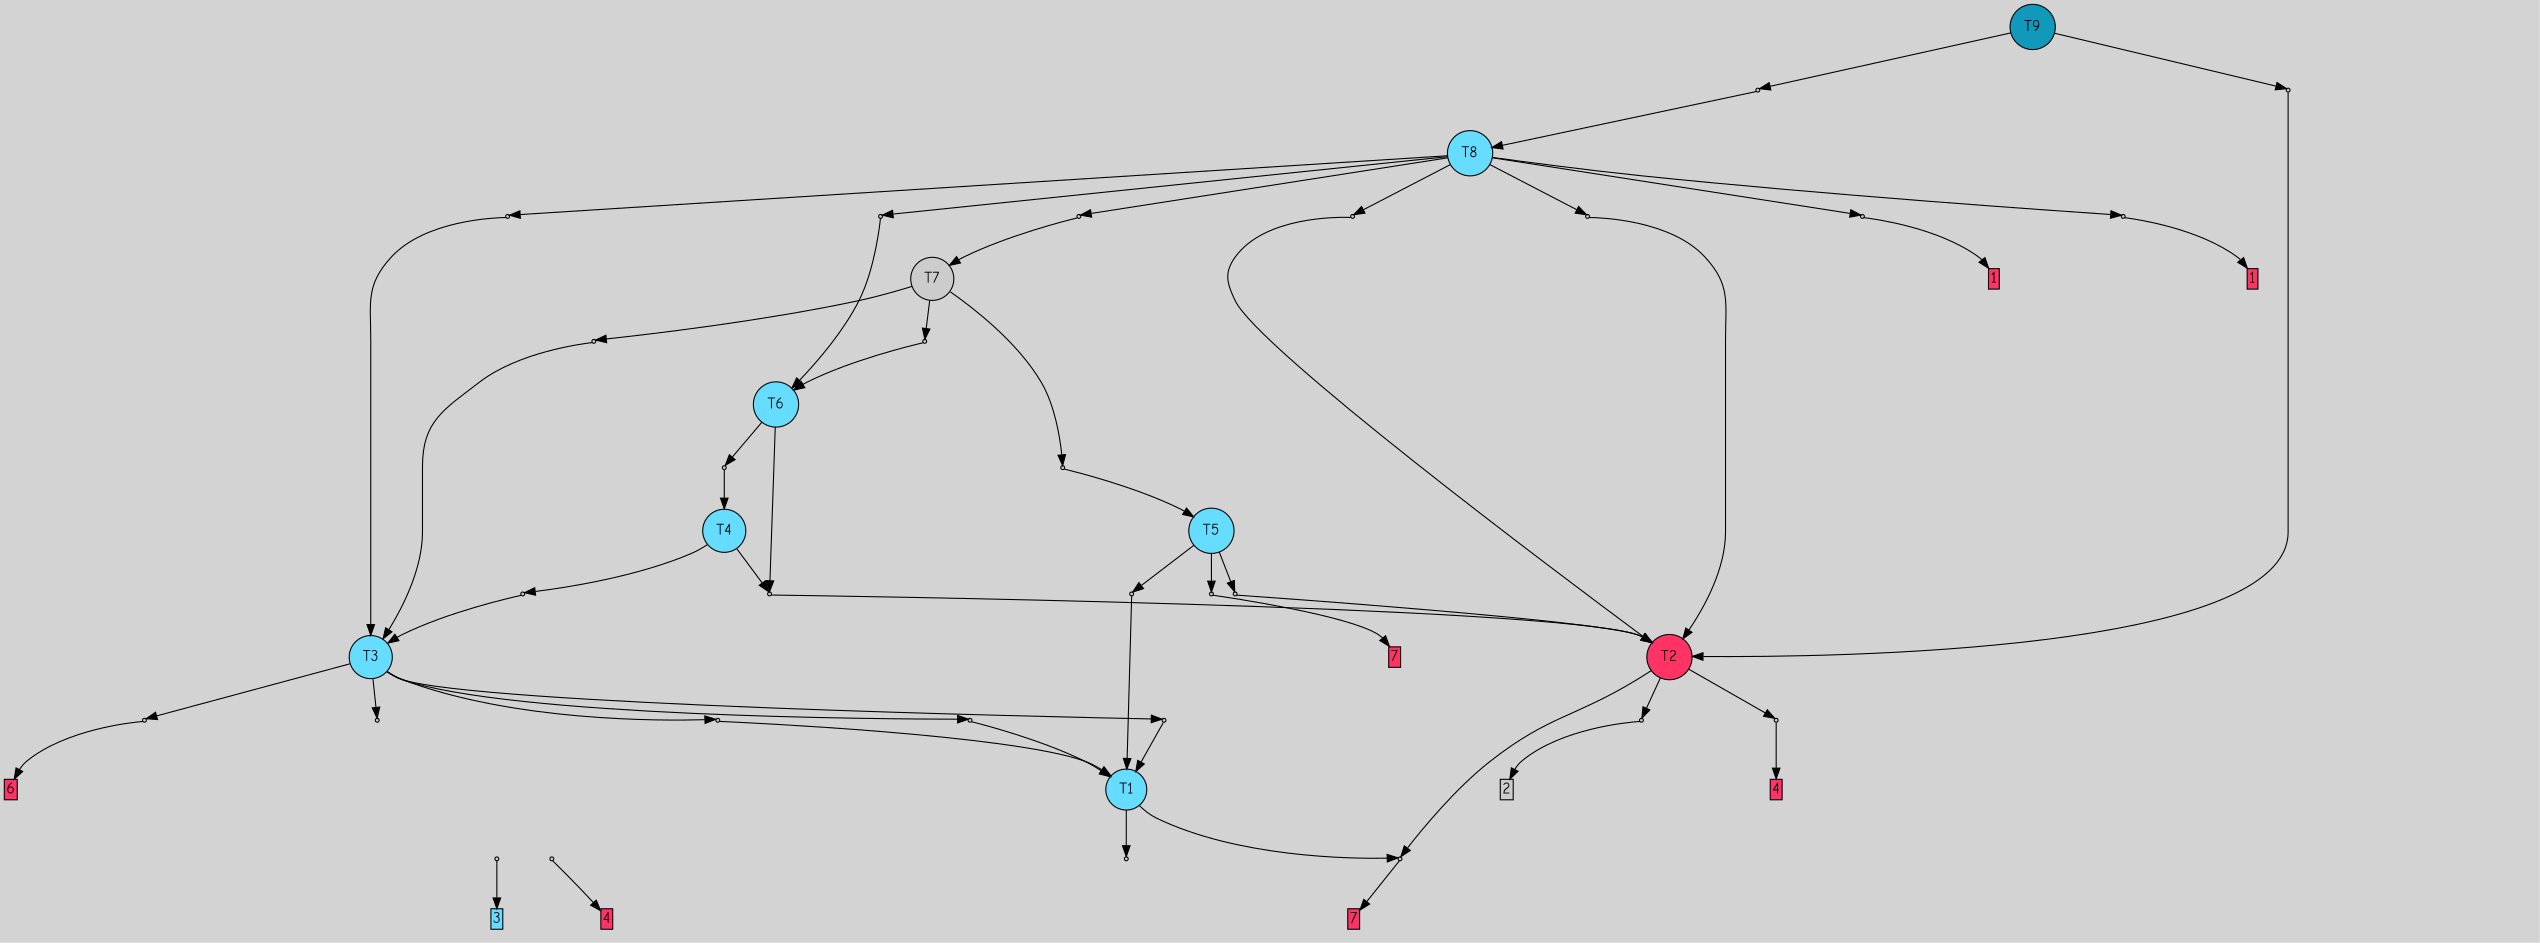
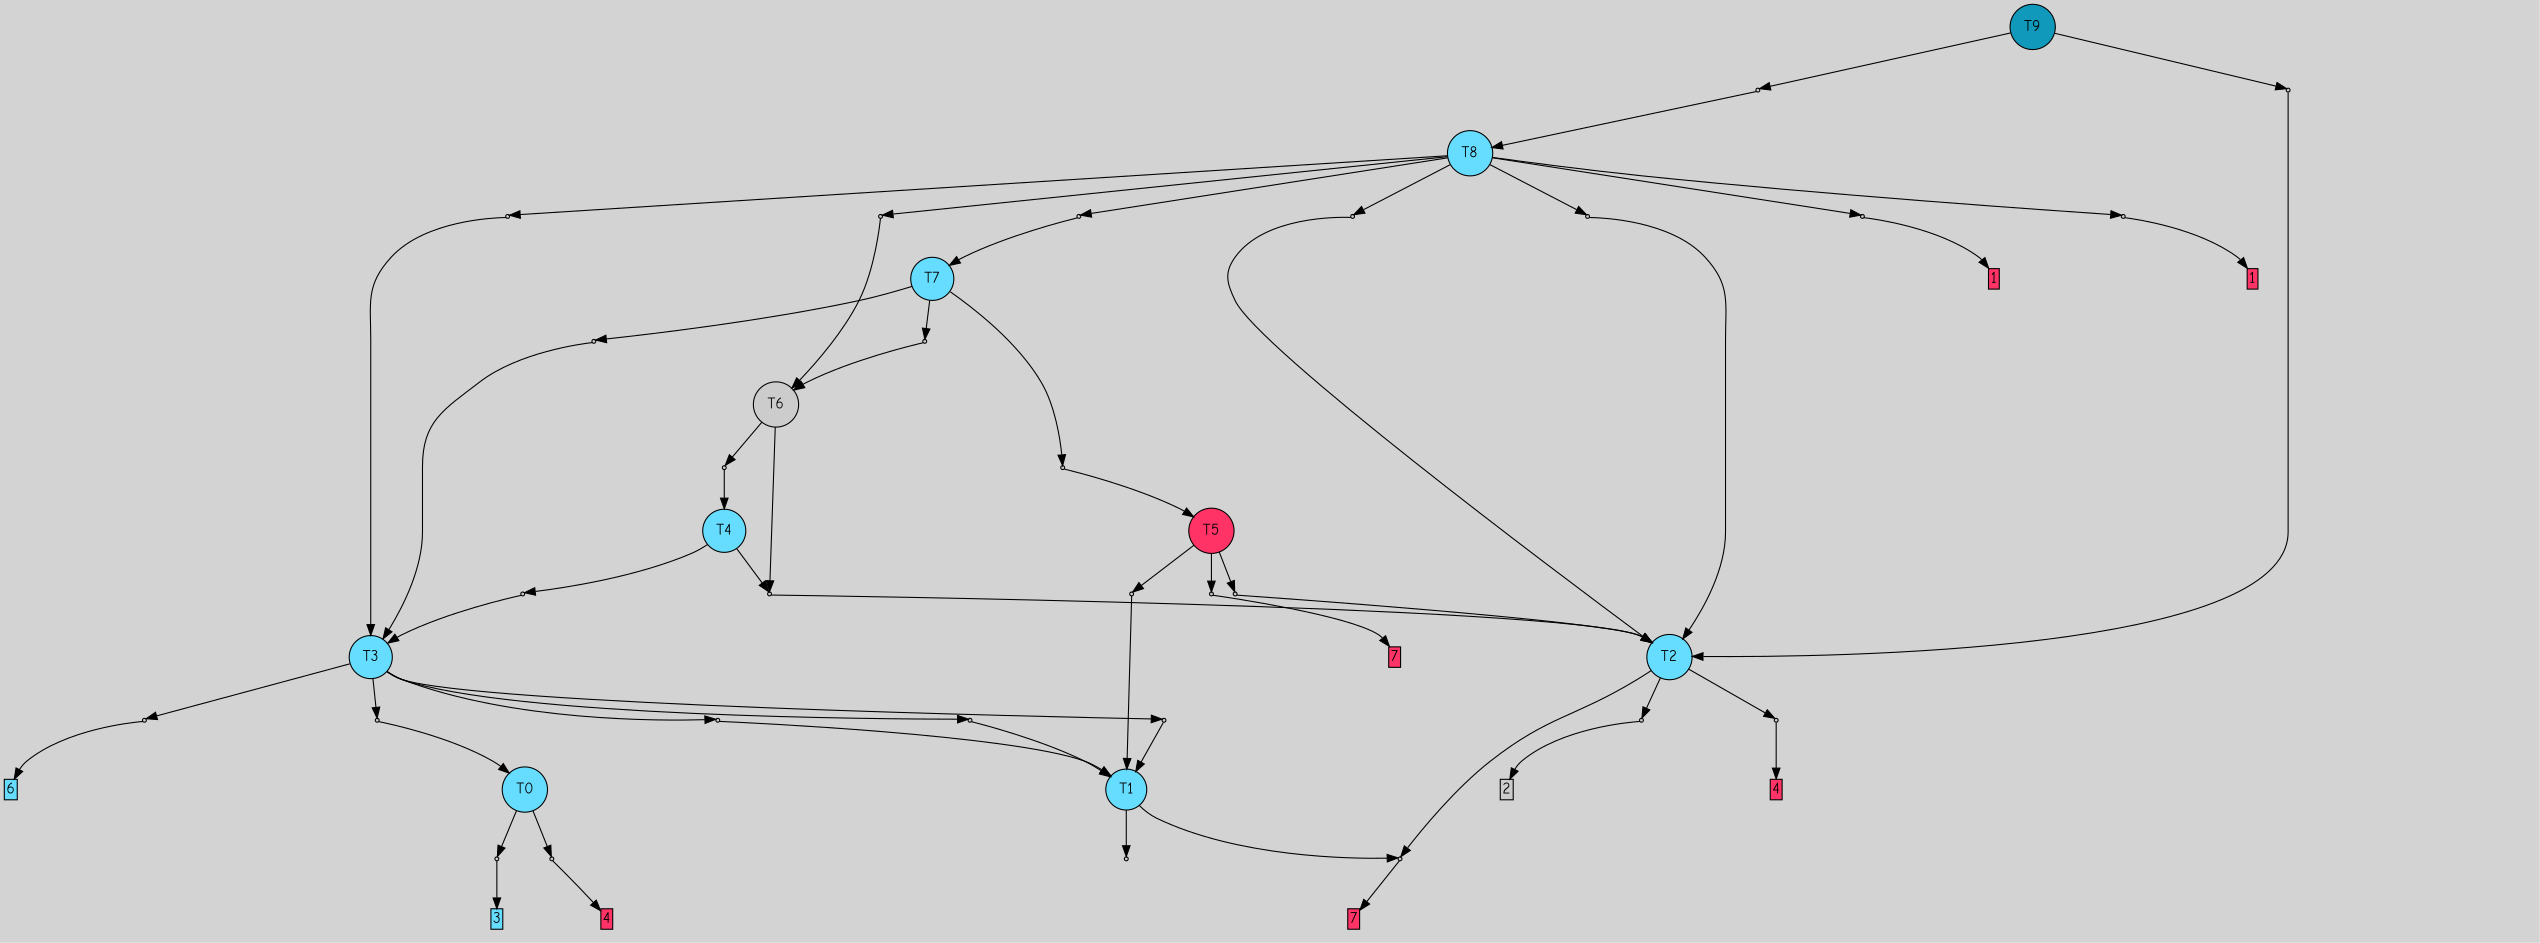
  digraph {
    bgcolor=lightgray
    fontname="Comic Neue"
    node [fillcolor="#cccccc" fontname="Comic Neue" shape=box style=filled]
    edge [fontname="Comic Neue"]
    T9 [fillcolor="#1199bb" shape=circle]
    P27 [shape=point]
    P28 [shape=point]
+   T0 [fillcolor="#66ddff" shape=circle]
    P0 [shape=point]
    P1 [shape=point]
    n7 [label="3|0&4|1#3|2#0|6#2|2#1|4#4|4&#92;n" style=invis fillcolor=""]
    n8 [fillcolor="#66ddff" height=0 label=3 margin=0.03 width=0]
    I1 [style=invis fillcolor=""]
    n10 [fillcolor="#ff3366" height=0 label=4 margin=0.03 width=0]
    T1 [fillcolor="#66ddff" shape=circle]
    P2 [shape=point]
    P3 [shape=point]
    n14 [label="3|0&2|5#3|7#1|5#3|6#0|7#3|5&#92;n" style=invis fillcolor=""]
    n15 [fillcolor="#ff3366" height=0 label=7 margin=0.03 width=0]
    n16 [label="5|0&0|3#2|2#4|2#0|6#0|1#3|0&#92;n" style=invis fillcolor=""]
-   T2 [fillcolor="#ff3366" shape=circle]
+   T2 [fillcolor="#66ddff" shape=circle]
    P4 [shape=point]
    P5 [shape=point]
    n20 [label="10|4&1|0#1|6#0|2#3|0#4|4#1|2&#92;n9|2&4|3#3|4#3|3#0|4#2|1#2|0&#92;n2|0&3|5#0|2#0|5#4|2#2|2#3|3&#92;n" style=invis fillcolor=""]
    n21 [height=0 label=2 margin=0.03 width=0]
    n22 [label="5|0&0|2#0|3#3|7#3|1#0|6#0|5&#92;n" style=invis fillcolor=""]
    n23 [fillcolor="#ff3366" height=0 label=4 margin=0.03 width=0]
    T3 [fillcolor="#66ddff" shape=circle]
    P6 [shape=point]
    P7 [shape=point]
    P8 [shape=point]
    P9 [shape=point]
    P10 [shape=point]
    n30 [label="0|0&4|1#1|1#1|0#2|3#1|6#4|7&#92;n" style=invis fillcolor=""]
    n31 [label="0|0&4|1#2|1#1|0#2|3#1|6#4|1&#92;n" style=invis fillcolor=""]
    n32 [label="0|0&4|3#1|1#1|0#2|3#1|6#4|7&#92;n" style=invis fillcolor=""]
    n33 [label="2|0&4|5#3|1#4|0#4|5#1|6#0|0&#92;n" style=invis fillcolor=""]
-   n34 [fillcolor="#ff3366" height=0 label=6 margin=0.03 width=0]
+   n34 [fillcolor="#66ddff" height=0 label=6 margin=0.03 width=0]
    n35 [label="2|0&3|6#1|1#2|1#0|2#3|3#4|6&#92;n" style=invis fillcolor=""]
    T4 [fillcolor="#66ddff" shape=circle]
    P11 [shape=point]
    P12 [shape=point]
    n39 [label="0|6&4|6#3|0#0|6#0|0#2|2#4|6&#92;n2|0&0|6#4|0#4|6#2|5#3|3#4|4&#92;n" style=invis fillcolor=""]
    n40 [label="11|0&3|7#4|7#3|5#4|2#0|2#2|3&#92;n" style=invis fillcolor=""]
-   T5 [fillcolor="#66ddff" shape=circle]
+   T5 [fillcolor="#ff3366" shape=circle]
    P13 [shape=point]
    P14 [shape=point]
    P15 [shape=point]
    n45 [label="0|0&4|1#1|0#1|0#2|3#1|6#4|7&#92;n" style=invis fillcolor=""]
    n46 [label="0|0&4|1#1|1#1|0#2|3#1|6#4|7&#92;n" style=invis fillcolor=""]
    n47 [label="9|0&4|4#1|3#1|1#4|3#1|3#0|2&#92;n" style=invis fillcolor=""]
    n48 [fillcolor="#ff3366" height=0 label=7 margin=0.03 width=0]
-   T6 [fillcolor="#66ddff" shape=circle]
+   T6 [shape=circle]
    P16 [shape=point]
    n51 [label="8|0&4|6#1|2#4|7#2|0#3|5#4|1&#92;n" style=invis fillcolor=""]
-   T7 [shape=circle]
+   T7 [fillcolor="#66ddff" shape=circle]
    P17 [shape=point]
    P18 [shape=point]
    P19 [shape=point]
    n56 [label="8|6&2|6#4|1#1|0#1|6#2|0#0|6&#92;n9|0&0|6#4|4#2|3#4|1#3|0#1|1&#92;n" style=invis fillcolor=""]
    n57 [label="11|0&1|2#4|7#4|7#2|0#3|0#4|6&#92;n" style=invis fillcolor=""]
    n58 [label="8|0&1|1#0|6#2|2#1|4#3|1#4|5&#92;n" style=invis fillcolor=""]
    T8 [fillcolor="#66ddff" shape=circle]
    P20 [shape=point]
    P21 [shape=point]
    P22 [shape=point]
    P23 [shape=point]
    P24 [shape=point]
    P25 [shape=point]
    P26 [shape=point]
    n67 [label="10|5&4|5#4|6#1|5#3|1#3|0#1|3&#92;n2|0&3|5#0|5#3|5#4|4#4|6#3|3&#92;n" style=invis fillcolor=""]
    n68 [label="2|0&3|4#3|1#2|7#1|6#0|1#3|0&#92;n" style=invis fillcolor=""]
    n69 [label="2|6&4|4#0|0#0|7#2|2#4|2#1|6&#92;n9|0&0|6#4|4#2|3#4|1#3|2#3|1&#92;n" style=invis fillcolor=""]
    n70 [label="2|0&1|7#3|7#0|5#1|1#0|0#2|7&#92;n" style=invis fillcolor=""]
    n71 [label="0|0&4|2#1|5#0|7#3|0#4|3#0|1&#92;n" style=invis fillcolor=""]
    n72 [label="2|0&3|5#1|1#2|5#0|2#3|3#4|6&#92;n" style=invis fillcolor=""]
    n73 [fillcolor="#ff3366" height=0 label=1 margin=0.03 width=0]
    n74 [label="8|0&3|7#2|1#1|1#2|6#4|2#1|3&#92;n" style=invis fillcolor=""]
    n75 [fillcolor="#ff3366" height=0 label=1 margin=0.03 width=0]
    n76 [label="11|0&3|2#4|7#2|6#4|1#1|5#4|0&#92;n" style=invis fillcolor=""]
    n77 [label="11|5&4|5#4|6#2|5#3|1#3|0#1|3&#92;n2|0&3|5#0|5#3|5#2|4#4|2#3|3&#92;n" style=invis fillcolor=""]
    subgraph sub_1 {
      rank=same
      T9
    }
    T9 -> P27
    T9 -> P28
    P27 -> T8
    P27 -> n76 [style=invis]
    P28 -> T2
    P28 -> n77 [style=invis]
+   T0 -> P0
+   T0 -> P1
    P0 -> n7 [style=invis]
    P0 -> n8
    P1 -> I1 [style=invis]
    P1 -> n10
    T1 -> P2
    T1 -> P3
    P2 -> n14 [style=invis]
    P2 -> n15
    P3 -> n16 [style=invis]
    T2 -> P2
    T2 -> P4
    T2 -> P5
    P4 -> n20 [style=invis]
    P4 -> n21
    P5 -> n22 [style=invis]
    P5 -> n23
    T3 -> P6
    T3 -> P7
    T3 -> P8
    T3 -> P9
    T3 -> P10
    P6 -> T1
    P6 -> n30 [style=invis]
    P7 -> T1
    P7 -> n31 [style=invis]
    P8 -> T1
    P8 -> n32 [style=invis]
    P9 -> n33 [style=invis]
    P9 -> n34
+   P10 -> T0
    P10 -> n35 [style=invis]
    T4 -> P11
    T4 -> P12
    P11 -> T3
    P11 -> n39 [style=invis]
    P12 -> T2
    P12 -> n40 [style=invis]
    T5 -> P13
    T5 -> P14
    T5 -> P15
    P13 -> T1
    P13 -> n45 [style=invis]
    P14 -> T2
    P14 -> n46 [style=invis]
    P15 -> n47 [style=invis]
    P15 -> n48
    T6 -> P12
    T6 -> P16
    P16 -> T4
    P16 -> n51 [style=invis]
    T7 -> P17
    T7 -> P18
    T7 -> P19
    P17 -> T6
    P17 -> n56 [style=invis]
    P18 -> T5
    P18 -> n57 [style=invis]
    P19 -> T3
    P19 -> n58 [style=invis]
    T8 -> P20
    T8 -> P21
    T8 -> P22
    T8 -> P23
    T8 -> P24
    T8 -> P25
    T8 -> P26
    P20 -> T2
    P20 -> n67 [style=invis]
    P21 -> T7
    P21 -> n68 [style=invis]
    P22 -> T6
    P22 -> n69 [style=invis]
    P23 -> T3
    P23 -> n70 [style=invis]
    P24 -> T2
    P24 -> n71 [style=invis]
    P25 -> n72 [style=invis]
    P25 -> n73
    P26 -> n74 [style=invis]
    P26 -> n75
  }
